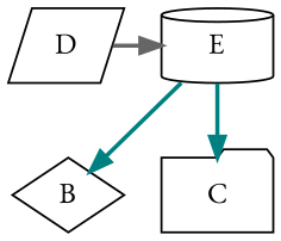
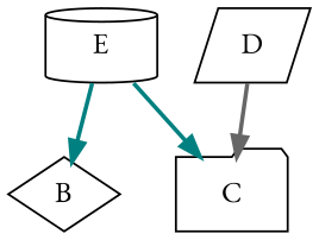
  digraph {
    fontname="EB Garamond"
    node [fontname="EB Garamond"]
    edge [color=teal fontname="EB Garamond" style=bold]
    B [shape=diamond]
    C [shape=folder]
    D [shape=parallelogram]
    E [shape=cylinder]
    subgraph sub_1 {
      rank=same
      B
      C
    }
    subgraph sub_2 {
      rank=same
      D
      E
    }
-   D -> E [color=gray40]
+   D -> C [color=gray40]
    E -> B [constraint=false]
    E -> C
  }
